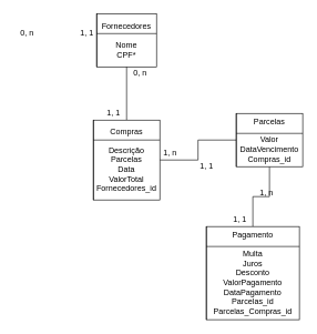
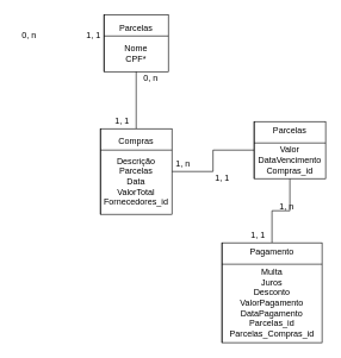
  <mxCell id="0" />
  <mxCell id="1" parent="0" />
- <mxCell id="2" value="Fornecedores&lt;br&gt;&lt;br&gt;Nome&lt;br&gt;CPF*" style="shape=internalStorage;whiteSpace=wrap;html=1;backgroundOutline=1;dx=0;dy=30;" vertex="1" parent="1"><mxGeometry x="145" y="20" width="90" height="80" as="geometry" /></mxCell>
+ <mxCell id="2" value="Parcelas&lt;br&gt;&lt;br&gt;Nome&lt;br&gt;CPF*" style="shape=internalStorage;whiteSpace=wrap;html=1;backgroundOutline=1;dx=0;dy=30;" vertex="1" parent="1"><mxGeometry x="145" y="20" width="90" height="80" as="geometry" /></mxCell>
  <mxCell id="3" style="edgeStyle=orthogonalEdgeStyle;rounded=0;orthogonalLoop=1;jettySize=auto;html=1;entryX=0.5;entryY=1;entryDx=0;entryDy=0;endArrow=none;endFill=0;" edge="1" parent="1" source="5" target="2"><mxGeometry relative="1" as="geometry" /></mxCell>
  <mxCell id="4" style="edgeStyle=orthogonalEdgeStyle;rounded=0;orthogonalLoop=1;jettySize=auto;html=1;entryX=0;entryY=0.5;entryDx=0;entryDy=0;endArrow=none;endFill=0;" edge="1" parent="1" source="5" target="7"><mxGeometry relative="1" as="geometry" /></mxCell>
  <mxCell id="5" value="Compras&lt;br&gt;&lt;br&gt;Descrição&lt;br&gt;Parcelas&lt;br&gt;Data&lt;br&gt;ValorTotal&lt;br&gt;Fornecedores_id" style="shape=internalStorage;whiteSpace=wrap;html=1;backgroundOutline=1;dx=0;dy=30;" vertex="1" parent="1"><mxGeometry x="140" y="180" width="100" height="120" as="geometry" /></mxCell>
  <mxCell id="6" style="edgeStyle=orthogonalEdgeStyle;rounded=0;orthogonalLoop=1;jettySize=auto;html=1;entryX=0.5;entryY=0;entryDx=0;entryDy=0;endArrow=none;endFill=0;" edge="1" parent="1" source="7" target="14"><mxGeometry relative="1" as="geometry" /></mxCell>
  <mxCell id="7" value="Parcelas&lt;br&gt;&lt;br&gt;Valor&lt;br&gt;DataVencimento&lt;br&gt;Compras_id" style="shape=internalStorage;whiteSpace=wrap;html=1;backgroundOutline=1;dx=0;dy=30;" vertex="1" parent="1"><mxGeometry x="355" y="170" width="100" height="80" as="geometry" /></mxCell>
  <mxCell id="8" value="0, n" style="text;html=1;align=center;verticalAlign=middle;resizable=0;points=[];autosize=1;" vertex="1" parent="1"><mxGeometry x="20" y="40" width="40" height="20" as="geometry" /></mxCell>
  <mxCell id="9" value="1, 1" style="text;html=1;align=center;verticalAlign=middle;resizable=0;points=[];autosize=1;" vertex="1" parent="1"><mxGeometry x="110" y="40" width="40" height="20" as="geometry" /></mxCell>
  <mxCell id="10" value="0, n" style="text;html=1;align=center;verticalAlign=middle;resizable=0;points=[];autosize=1;" vertex="1" parent="1"><mxGeometry x="190" y="100" width="40" height="20" as="geometry" /></mxCell>
  <mxCell id="11" value="1, 1" style="text;html=1;align=center;verticalAlign=middle;resizable=0;points=[];autosize=1;" vertex="1" parent="1"><mxGeometry x="150" y="160" width="40" height="20" as="geometry" /></mxCell>
  <mxCell id="12" value="1, n" style="text;html=1;align=center;verticalAlign=middle;resizable=0;points=[];autosize=1;" vertex="1" parent="1"><mxGeometry x="235" y="220" width="40" height="20" as="geometry" /></mxCell>
  <mxCell id="13" value="1, 1" style="text;html=1;align=center;verticalAlign=middle;resizable=0;points=[];autosize=1;" vertex="1" parent="1"><mxGeometry x="290" y="240" width="40" height="20" as="geometry" /></mxCell>
  <mxCell id="14" value="Pagamento&lt;br&gt;&lt;br&gt;Multa&lt;br&gt;Juros&lt;br&gt;Desconto&lt;br&gt;ValorPagamento&lt;br&gt;DataPagamento&lt;br&gt;Parcelas_id&lt;br&gt;Parcelas_Compras_id" style="shape=internalStorage;whiteSpace=wrap;html=1;backgroundOutline=1;dx=0;dy=30;" vertex="1" parent="1"><mxGeometry x="310" y="340" width="140" height="140" as="geometry" /></mxCell>
  <mxCell id="15" value="1, n" style="text;html=1;align=center;verticalAlign=middle;resizable=0;points=[];autosize=1;" vertex="1" parent="1"><mxGeometry x="380" y="280" width="40" height="20" as="geometry" /></mxCell>
  <mxCell id="16" value="1, 1" style="text;html=1;align=center;verticalAlign=middle;resizable=0;points=[];autosize=1;" vertex="1" parent="1"><mxGeometry x="340" y="320" width="40" height="20" as="geometry" /></mxCell>
